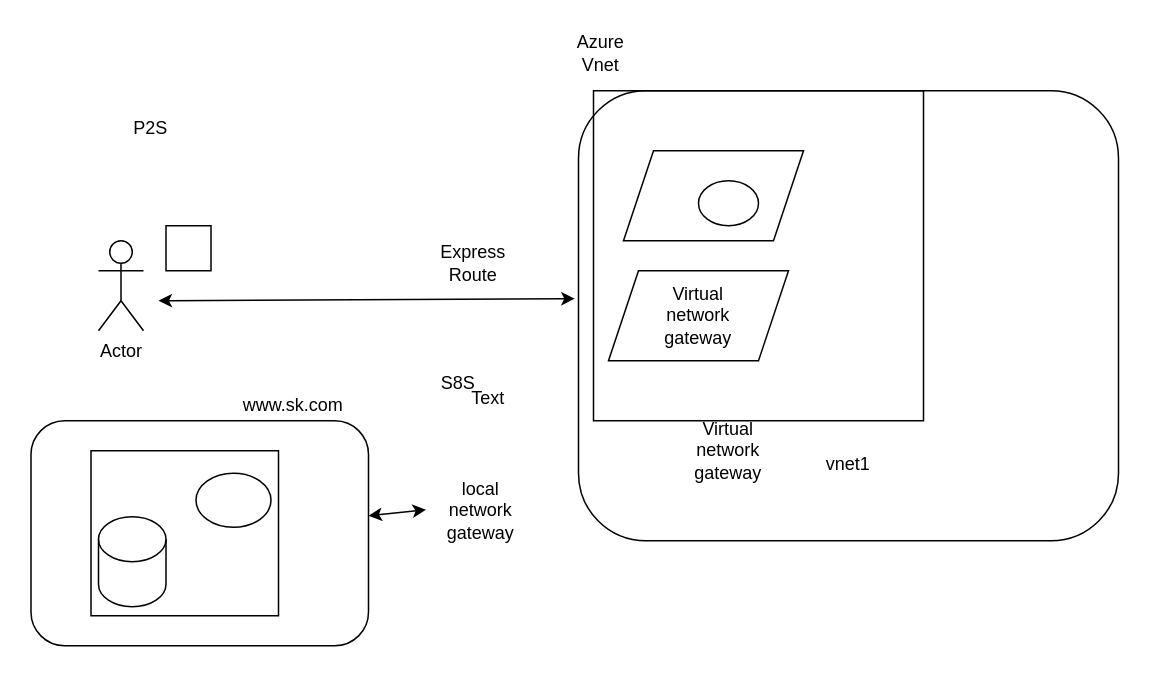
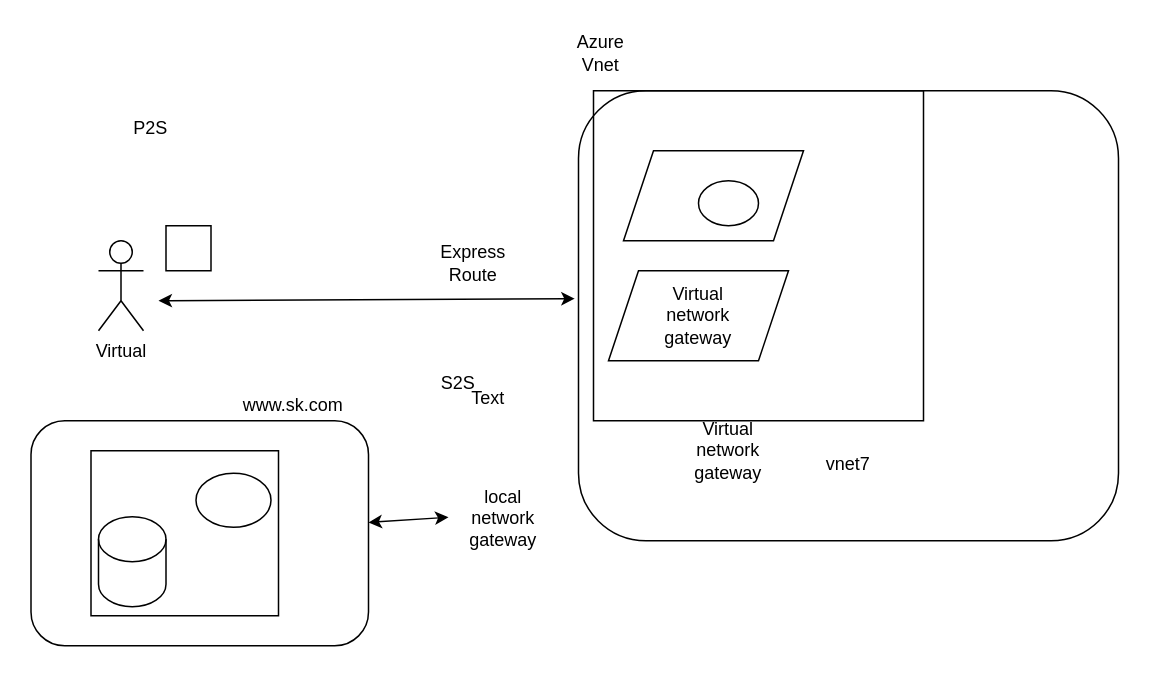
  <mxCell id="0" />
  <mxCell id="1" parent="0" />
  <mxCell id="2" value="" style="rounded=1;whiteSpace=wrap;html=1;" vertex="1" parent="1"><mxGeometry x="385" y="60" width="360" height="300" as="geometry" /></mxCell>
  <mxCell id="3" value="Azure Vnet" style="text;html=1;strokeColor=none;fillColor=none;align=center;verticalAlign=middle;whiteSpace=wrap;rounded=0;" vertex="1" parent="1"><mxGeometry x="370" y="20" width="60" height="30" as="geometry" /></mxCell>
- <mxCell id="4" value="Actor" style="shape=umlActor;verticalLabelPosition=bottom;verticalAlign=top;html=1;outlineConnect=0;" vertex="1" parent="1"><mxGeometry x="65" y="160" width="30" height="60" as="geometry" /></mxCell>
+ <mxCell id="4" value="Virtual" style="shape=umlActor;verticalLabelPosition=bottom;verticalAlign=top;html=1;outlineConnect=0;" vertex="1" parent="1"><mxGeometry x="65" y="160" width="30" height="60" as="geometry" /></mxCell>
  <mxCell id="5" value="" style="endArrow=classic;startArrow=classic;html=1;rounded=0;entryX=-0.007;entryY=0.462;entryDx=0;entryDy=0;entryPerimeter=0;" edge="1" parent="1" target="2"><mxGeometry width="50" height="50" relative="1" as="geometry"><mxPoint x="105" y="200" as="sourcePoint" /><mxPoint x="475" y="150" as="targetPoint" /></mxGeometry></mxCell>
  <mxCell id="6" value="P2S" style="text;html=1;strokeColor=none;fillColor=none;align=center;verticalAlign=middle;whiteSpace=wrap;rounded=0;" vertex="1" parent="1"><mxGeometry x="70" y="70" width="60" height="30" as="geometry" /></mxCell>
  <mxCell id="7" value="" style="rounded=1;whiteSpace=wrap;html=1;" vertex="1" parent="1"><mxGeometry x="20" y="280" width="225" height="150" as="geometry" /></mxCell>
  <mxCell id="8" value="www.sk.com&lt;br&gt;" style="text;html=1;strokeColor=none;fillColor=none;align=center;verticalAlign=middle;whiteSpace=wrap;rounded=0;" vertex="1" parent="1"><mxGeometry x="165" y="255" width="60" height="30" as="geometry" /></mxCell>
  <mxCell id="9" value="" style="ellipse;whiteSpace=wrap;html=1;" vertex="1" parent="1"><mxGeometry x="130" y="315" width="50" height="36" as="geometry" /></mxCell>
  <mxCell id="10" value="" style="shape=cylinder3;whiteSpace=wrap;html=1;boundedLbl=1;backgroundOutline=1;size=15;" vertex="1" parent="1"><mxGeometry x="65" y="344" width="45" height="60" as="geometry" /></mxCell>
  <mxCell id="11" value="" style="endArrow=classic;startArrow=classic;html=1;rounded=0;entryX=-0.111;entryY=0.478;entryDx=0;entryDy=0;entryPerimeter=0;" edge="1" parent="1" source="7" target="17"><mxGeometry width="50" height="50" relative="1" as="geometry"><mxPoint x="425" y="260" as="sourcePoint" /><mxPoint x="475" y="210" as="targetPoint" /></mxGeometry></mxCell>
- <mxCell id="12" value="S8S" style="text;html=1;strokeColor=none;fillColor=none;align=center;verticalAlign=middle;whiteSpace=wrap;rounded=0;" vertex="1" parent="1"><mxGeometry x="275" y="240" width="60" height="30" as="geometry" /></mxCell>
+ <mxCell id="12" value="S2S" style="text;html=1;strokeColor=none;fillColor=none;align=center;verticalAlign=middle;whiteSpace=wrap;rounded=0;" vertex="1" parent="1"><mxGeometry x="275" y="240" width="60" height="30" as="geometry" /></mxCell>
  <mxCell id="13" value="" style="rounded=0;whiteSpace=wrap;html=1;" vertex="1" parent="1"><mxGeometry x="110" y="150" width="30" height="30" as="geometry" /></mxCell>
  <mxCell id="14" value="Express Route" style="text;html=1;strokeColor=none;fillColor=none;align=center;verticalAlign=middle;whiteSpace=wrap;rounded=0;" vertex="1" parent="1"><mxGeometry x="285" y="160" width="60" height="30" as="geometry" /></mxCell>
- <mxCell id="15" value="vnet1" style="text;html=1;strokeColor=none;fillColor=none;align=center;verticalAlign=middle;whiteSpace=wrap;rounded=0;" vertex="1" parent="1"><mxGeometry x="535" y="294" width="60" height="30" as="geometry" /></mxCell>
+ <mxCell id="15" value="vnet7" style="text;html=1;strokeColor=none;fillColor=none;align=center;verticalAlign=middle;whiteSpace=wrap;rounded=0;" vertex="1" parent="1"><mxGeometry x="535" y="294" width="60" height="30" as="geometry" /></mxCell>
  <mxCell id="16" value="Virtual network gateway&lt;br&gt;" style="text;html=1;strokeColor=none;fillColor=none;align=center;verticalAlign=middle;whiteSpace=wrap;rounded=0;" vertex="1" parent="1"><mxGeometry x="435" y="195" width="60" height="30" as="geometry" /></mxCell>
- <mxCell id="17" value="local network gateway&lt;br&gt;" style="text;html=1;strokeColor=none;fillColor=none;align=center;verticalAlign=middle;whiteSpace=wrap;rounded=0;" vertex="1" parent="1"><mxGeometry x="290" y="325" width="60" height="30" as="geometry" /></mxCell>
+ <mxCell id="17" value="local network gateway&lt;br&gt;" style="text;html=1;strokeColor=none;fillColor=none;align=center;verticalAlign=middle;whiteSpace=wrap;rounded=0;" vertex="1" parent="1"><mxGeometry x="305" y="330" width="60" height="30" as="geometry" /></mxCell>
  <mxCell id="18" value="" style="rounded=0;whiteSpace=wrap;html=1;fillColor=none;" vertex="1" parent="1"><mxGeometry x="60" y="300" width="125" height="110" as="geometry" /></mxCell>
  <mxCell id="19" value="Virtual network gateway&lt;br&gt;" style="text;html=1;strokeColor=none;fillColor=none;align=center;verticalAlign=middle;whiteSpace=wrap;rounded=0;" vertex="1" parent="1"><mxGeometry x="455" y="285" width="60" height="30" as="geometry" /></mxCell>
  <mxCell id="20" value="" style="shape=parallelogram;perimeter=parallelogramPerimeter;whiteSpace=wrap;html=1;fixedSize=1;fillColor=none;" vertex="1" parent="1"><mxGeometry x="405" y="180" width="120" height="60" as="geometry" /></mxCell>
  <mxCell id="21" value="" style="shape=parallelogram;perimeter=parallelogramPerimeter;whiteSpace=wrap;html=1;fixedSize=1;fillColor=none;" vertex="1" parent="1"><mxGeometry x="415" y="100" width="120" height="60" as="geometry" /></mxCell>
  <mxCell id="22" value="Text" style="text;html=1;strokeColor=none;fillColor=none;align=center;verticalAlign=middle;whiteSpace=wrap;rounded=0;" vertex="1" parent="1"><mxGeometry x="295" y="250" width="60" height="30" as="geometry" /></mxCell>
  <mxCell id="23" value="" style="ellipse;whiteSpace=wrap;html=1;fillColor=none;" vertex="1" parent="1"><mxGeometry x="465" y="120" width="40" height="30" as="geometry" /></mxCell>
  <mxCell id="24" value="" style="whiteSpace=wrap;html=1;aspect=fixed;fillColor=none;" vertex="1" parent="1"><mxGeometry x="395" y="60" width="220" height="220" as="geometry" /></mxCell>
